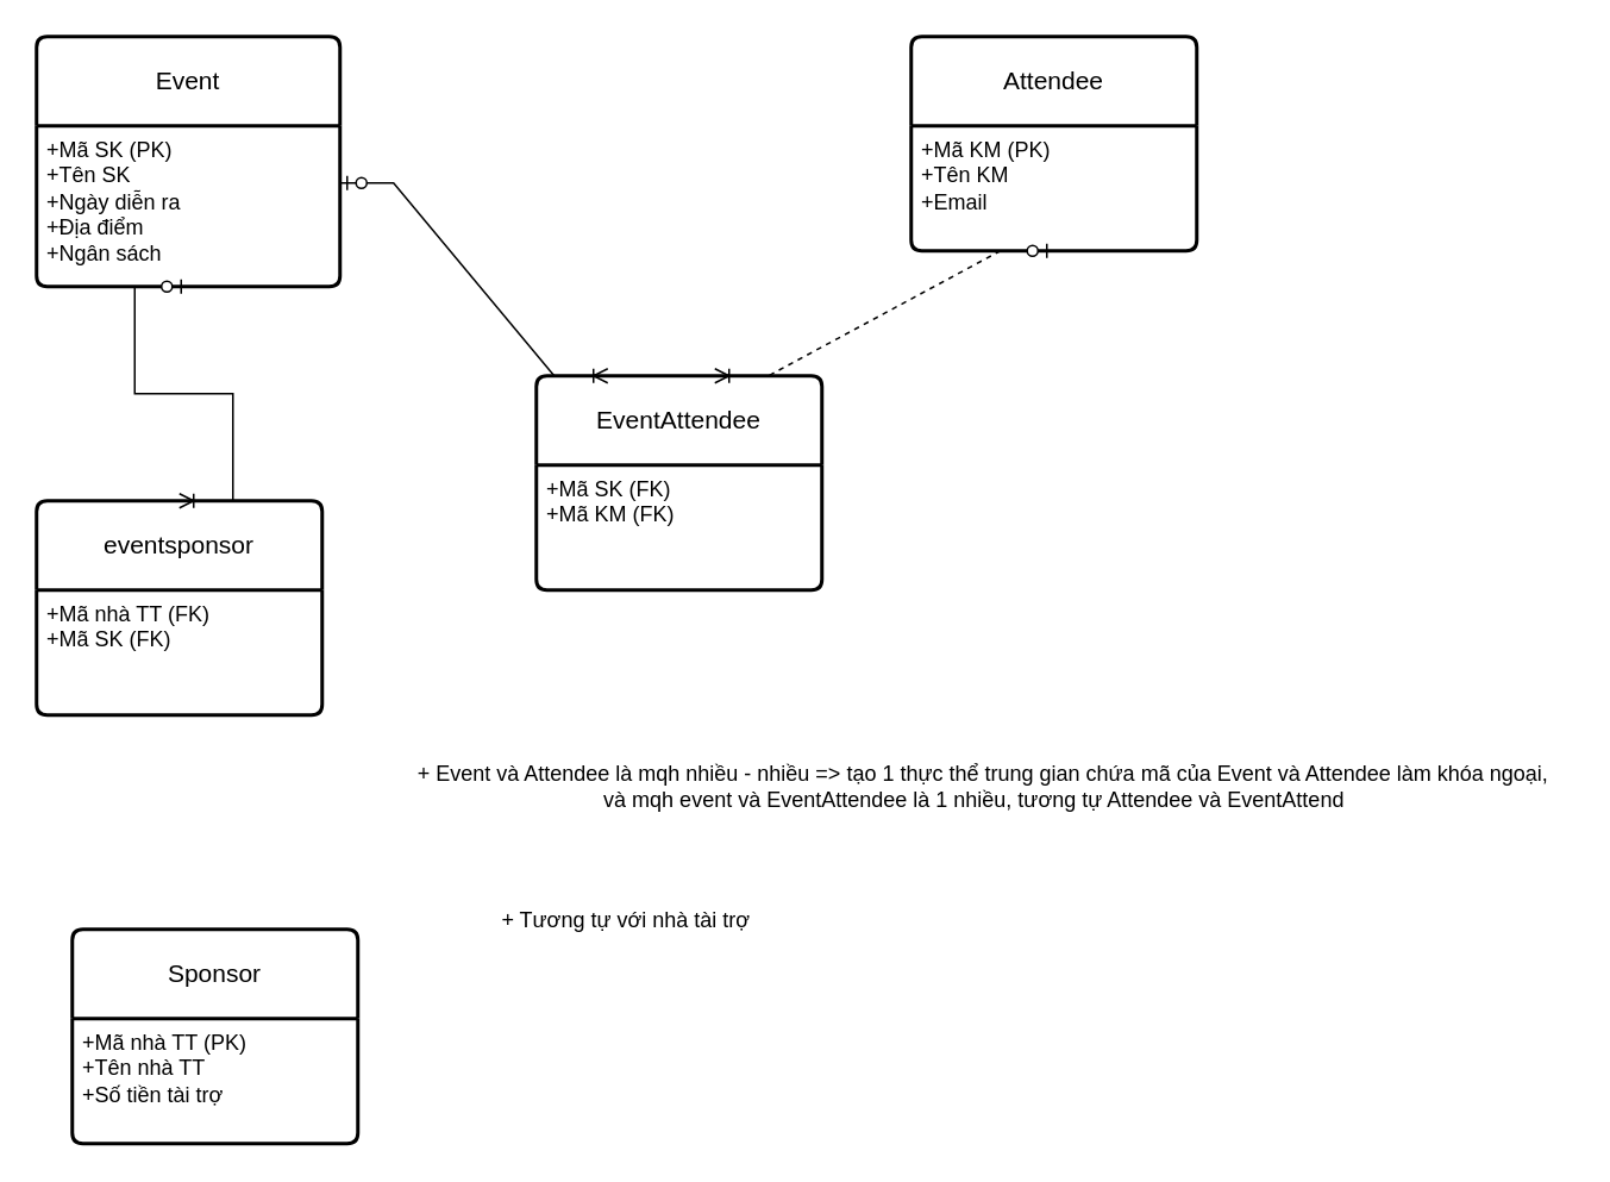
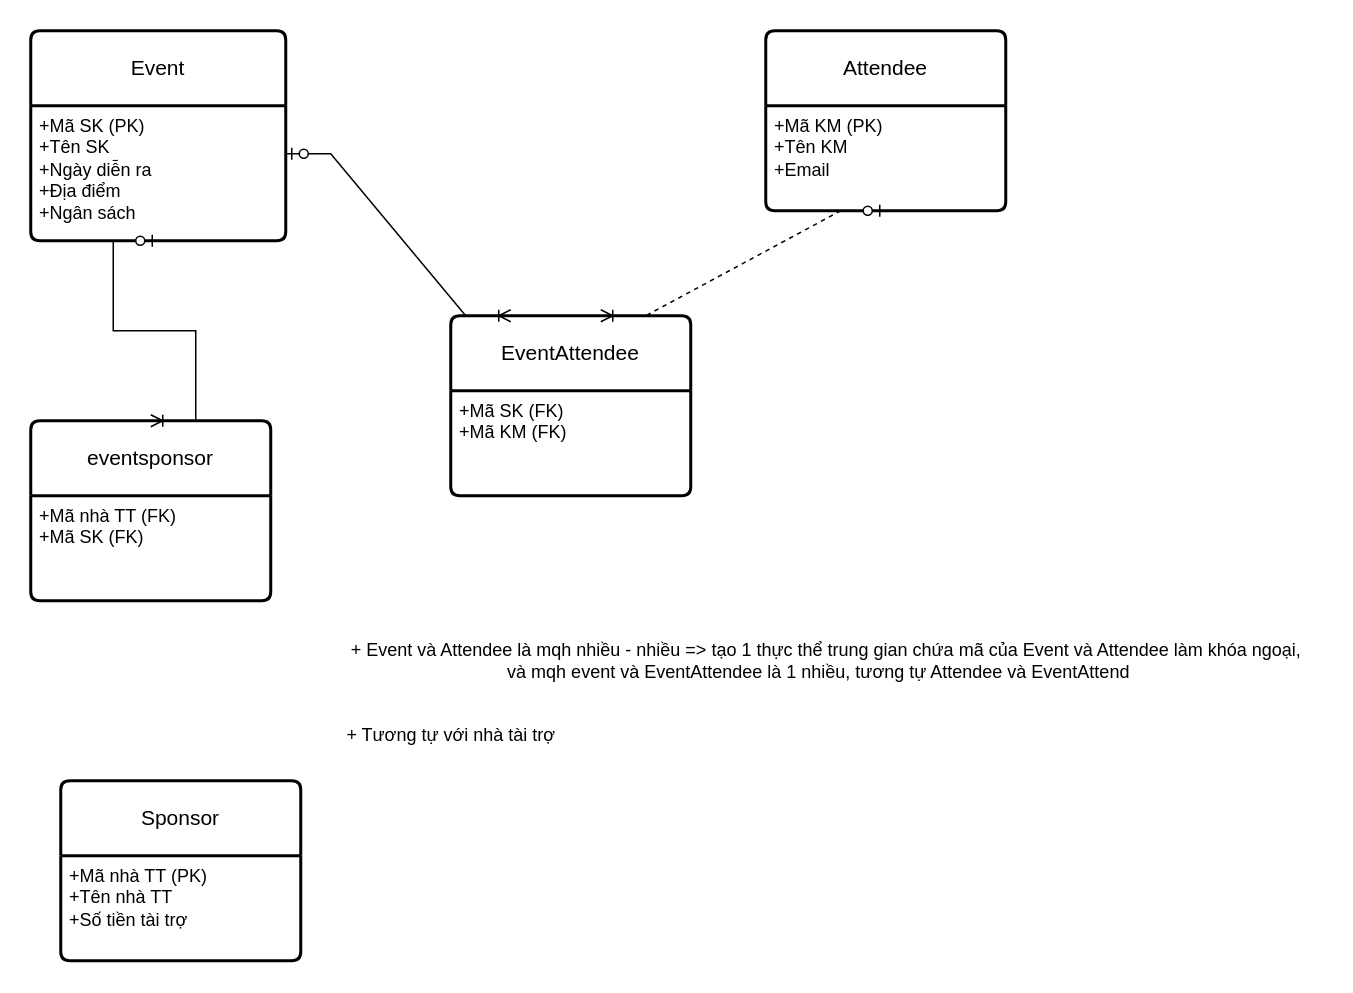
  <mxCell id="0" />
  <mxCell id="1" parent="0" />
  <mxCell id="2" value="Sponsor" style="swimlane;childLayout=stackLayout;horizontal=1;startSize=50;horizontalStack=0;rounded=1;fontSize=14;fontStyle=0;strokeWidth=2;resizeParent=0;resizeLast=1;shadow=0;dashed=0;align=center;arcSize=4;whiteSpace=wrap;html=1;" vertex="1" parent="1"><mxGeometry x="40" y="520" width="160" height="120" as="geometry" /></mxCell>
  <mxCell id="3" value="+Mã nhà TT (PK)&lt;br&gt;+Tên nhà TT&lt;br&gt;+Số tiền tài trợ" style="align=left;strokeColor=none;fillColor=none;spacingLeft=4;fontSize=12;verticalAlign=top;resizable=0;rotatable=0;part=1;html=1;" vertex="1" parent="2"><mxGeometry y="50" width="160" height="70" as="geometry" /></mxCell>
  <mxCell id="4" value="Attendee" style="swimlane;childLayout=stackLayout;horizontal=1;startSize=50;horizontalStack=0;rounded=1;fontSize=14;fontStyle=0;strokeWidth=2;resizeParent=0;resizeLast=1;shadow=0;dashed=0;align=center;arcSize=4;whiteSpace=wrap;html=1;" vertex="1" parent="1"><mxGeometry x="510" y="20" width="160" height="120" as="geometry" /></mxCell>
  <mxCell id="5" value="+Mã KM (PK)&lt;br&gt;+Tên KM&lt;br&gt;+Email" style="align=left;strokeColor=none;fillColor=none;spacingLeft=4;fontSize=12;verticalAlign=top;resizable=0;rotatable=0;part=1;html=1;" vertex="1" parent="4"><mxGeometry y="50" width="160" height="70" as="geometry" /></mxCell>
  <mxCell id="6" value="Event" style="swimlane;childLayout=stackLayout;horizontal=1;startSize=50;horizontalStack=0;rounded=1;fontSize=14;fontStyle=0;strokeWidth=2;resizeParent=0;resizeLast=1;shadow=0;dashed=0;align=center;arcSize=4;whiteSpace=wrap;html=1;" vertex="1" parent="1"><mxGeometry y="20" width="170" height="140" as="geometry" x="20" /></mxCell>
  <mxCell id="7" value="+Mã SK (PK)&lt;br&gt;+Tên SK&lt;br&gt;+Ngày diễn ra&lt;div&gt;+Địa điểm&lt;/div&gt;&lt;div&gt;+Ngân sách&lt;/div&gt;" style="align=left;strokeColor=none;fillColor=none;spacingLeft=4;fontSize=12;verticalAlign=top;resizable=0;rotatable=0;part=1;html=1;" vertex="1" parent="6"><mxGeometry y="50" width="170" height="90" as="geometry" /></mxCell>
  <mxCell id="8" value="EventAttendee" style="swimlane;childLayout=stackLayout;horizontal=1;startSize=50;horizontalStack=0;rounded=1;fontSize=14;fontStyle=0;strokeWidth=2;resizeParent=0;resizeLast=1;shadow=0;dashed=0;align=center;arcSize=4;whiteSpace=wrap;html=1;" vertex="1" parent="1"><mxGeometry x="300" y="210" width="160" height="120" as="geometry" /></mxCell>
  <mxCell id="9" value="&lt;div&gt;+Mã SK (FK)&lt;/div&gt;+Mã KM (FK)" style="align=left;strokeColor=none;fillColor=none;spacingLeft=4;fontSize=12;verticalAlign=top;resizable=0;rotatable=0;part=1;html=1;" vertex="1" parent="8"><mxGeometry y="50" width="160" height="70" as="geometry" /></mxCell>
  <mxCell id="10" value="eventsponsor" style="swimlane;childLayout=stackLayout;horizontal=1;startSize=50;horizontalStack=0;rounded=1;fontSize=14;fontStyle=0;strokeWidth=2;resizeParent=0;resizeLast=1;shadow=0;dashed=0;align=center;arcSize=4;whiteSpace=wrap;html=1;" vertex="1" parent="1"><mxGeometry y="280" width="160" height="120" as="geometry" x="20" /></mxCell>
  <mxCell id="11" value="&lt;div&gt;+Mã nhà TT (FK)&lt;/div&gt;+Mã SK (FK)" style="align=left;strokeColor=none;fillColor=none;spacingLeft=4;fontSize=12;verticalAlign=top;resizable=0;rotatable=0;part=1;html=1;" vertex="1" parent="10"><mxGeometry y="50" width="160" height="70" as="geometry" /></mxCell>
  <mxCell id="12" value="" style="edgeStyle=entityRelationEdgeStyle;fontSize=12;html=1;endArrow=ERoneToMany;startArrow=ERzeroToOne;rounded=0;exitX=1;exitY=0.356;exitDx=0;exitDy=0;exitPerimeter=0;entryX=0.25;entryY=0;entryDx=0;entryDy=0;" edge="1" parent="1" source="7" target="8"><mxGeometry width="100" height="100" relative="1" as="geometry"><mxPoint x="330" y="390" as="sourcePoint" /><mxPoint x="430" y="290" as="targetPoint" /></mxGeometry></mxCell>
  <mxCell id="13" value="" style="edgeStyle=entityRelationEdgeStyle;fontSize=12;html=1;endArrow=ERoneToMany;startArrow=ERzeroToOne;rounded=0;exitX=0.5;exitY=1;exitDx=0;exitDy=0;entryX=0.625;entryY=0;entryDx=0;entryDy=0;entryPerimeter=0;dashed=1;" edge="1" parent="1" source="5" target="8"><mxGeometry width="100" height="100" relative="1" as="geometry"><mxPoint x="330" y="390" as="sourcePoint" /><mxPoint x="430" y="290" as="targetPoint" /></mxGeometry></mxCell>
  <mxCell id="14" value="+ Event và Attendee là mqh nhiều - nhiều =&amp;gt; tạo 1 thực thể trung gian chứa mã của Event và Attendee làm khóa ngoại,&lt;div&gt;và mqh event và EventAttendee là 1 nhiều, tương tự Attendee và EventAttend&amp;nbsp; &amp;nbsp;&lt;/div&gt;" style="text;html=1;align=center;verticalAlign=middle;resizable=0;points=[];autosize=1;strokeColor=none;fillColor=none;" vertex="1" parent="1"><mxGeometry x="220" y="420" width="660" height="40" as="geometry" /></mxCell>
  <mxCell id="15" value="" style="edgeStyle=entityRelationEdgeStyle;fontSize=12;html=1;endArrow=ERoneToMany;startArrow=ERzeroToOne;rounded=0;entryX=0.5;entryY=0;entryDx=0;entryDy=0;exitX=0.5;exitY=1;exitDx=0;exitDy=0;" edge="1" parent="1" source="7" target="10"><mxGeometry width="100" height="100" relative="1" as="geometry"><mxPoint x="330" y="390" as="sourcePoint" /><mxPoint x="430" y="290" as="targetPoint" /></mxGeometry></mxCell>
- <mxCell id="16" value="+ Tương tự với nhà tài trợ" style="text;html=1;align=center;verticalAlign=middle;resizable=0;points=[];autosize=1;strokeColor=none;fillColor=none;" vertex="1" parent="1"><mxGeometry x="270" y="500" width="160" height="30" as="geometry" /></mxCell>
+ <mxCell id="16" value="+ Tương tự với nhà tài trợ" style="text;html=1;align=center;verticalAlign=middle;resizable=0;points=[];autosize=1;strokeColor=none;fillColor=none;" vertex="1" parent="1"><mxGeometry x="220" y="475" width="160" height="30" as="geometry" /></mxCell>
